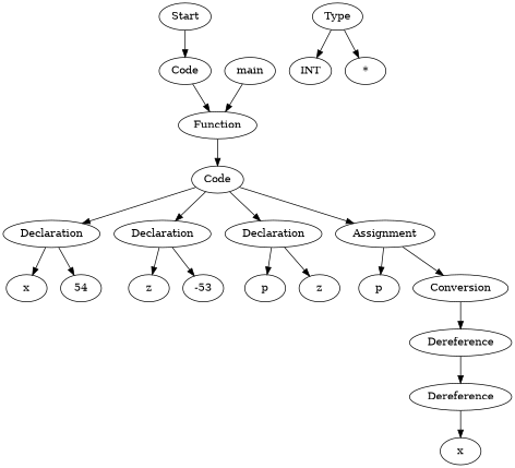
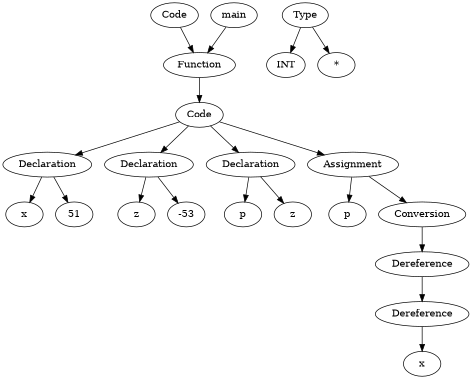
  digraph {
-   n1 [label=Start]
    n2 [label=Code]
    n3 [label=Function]
    n4 [label=Code]
    n5 [label=main]
    n6 [label=Declaration]
    n7 [label=Declaration]
    n8 [label=Declaration]
    n9 [label=Assignment]
    n10 [label=x]
-   n11 [label=54]
+   n11 [label=51]
    n12 [label=z]
    n13 [label=-53]
    n14 [label=p]
    n15 [label=z]
    n16 [label=p]
    n17 [label=Conversion]
    n18 [label=Dereference]
    n19 [label=Type]
    n20 [label=INT]
    n21 [label="*"]
    n22 [label=Dereference]
    n23 [label=x]
-   n1 -> n2
    n2 -> n3
    n3 -> n4
    n4 -> n6
    n4 -> n7
    n4 -> n8
    n4 -> n9
    n5 -> n3
    n6 -> n10
    n6 -> n11
    n7 -> n12
    n7 -> n13
    n8 -> n14
    n8 -> n15
    n9 -> n16
    n9 -> n17
    n17 -> n18
    n18 -> n22
    n19 -> n20
    n19 -> n21
    n22 -> n23
  }
